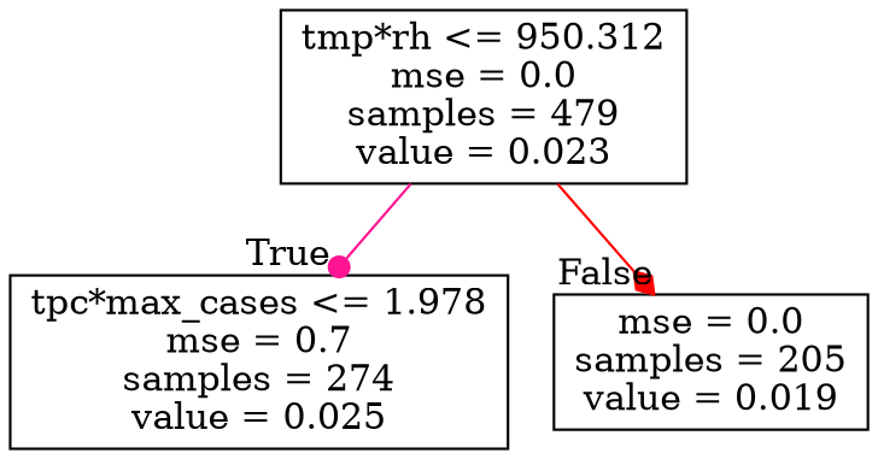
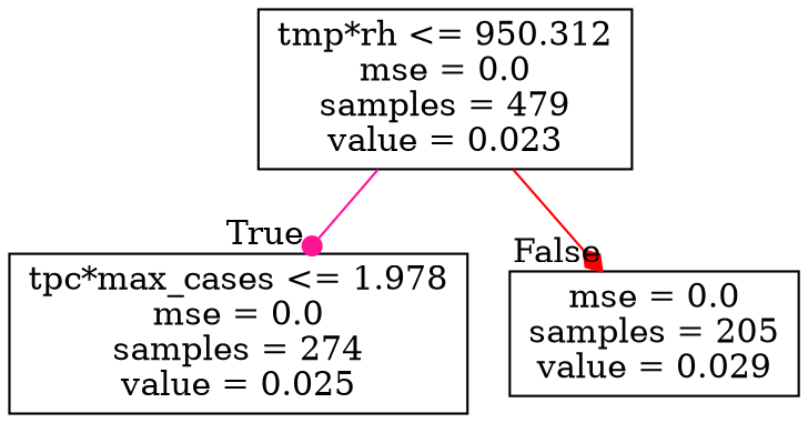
  digraph {
    node [color=black shape=box]
    edge [labeldistance=2.5]
    n1 [label="tmp*rh <= 950.312\nmse = 0.0\nsamples = 479\nvalue = 0.023"]
-   n2 [label="tpc*max_cases <= 1.978\nmse = 0.7\nsamples = 274\nvalue = 0.025"]
-   n3 [label="mse = 0.0\nsamples = 205\nvalue = 0.019"]
+   n2 [label="tpc*max_cases <= 1.978\nmse = 0.0\nsamples = 274\nvalue = 0.025"]
+   n3 [label="mse = 0.0\nsamples = 205\nvalue = 0.029"]
    n1 -> n2 [arrowhead=dot color=deeppink headlabel=True labelangle=45]
    n1 -> n3 [arrowhead=diamond color=red headlabel=False labelangle=-45]
  }
